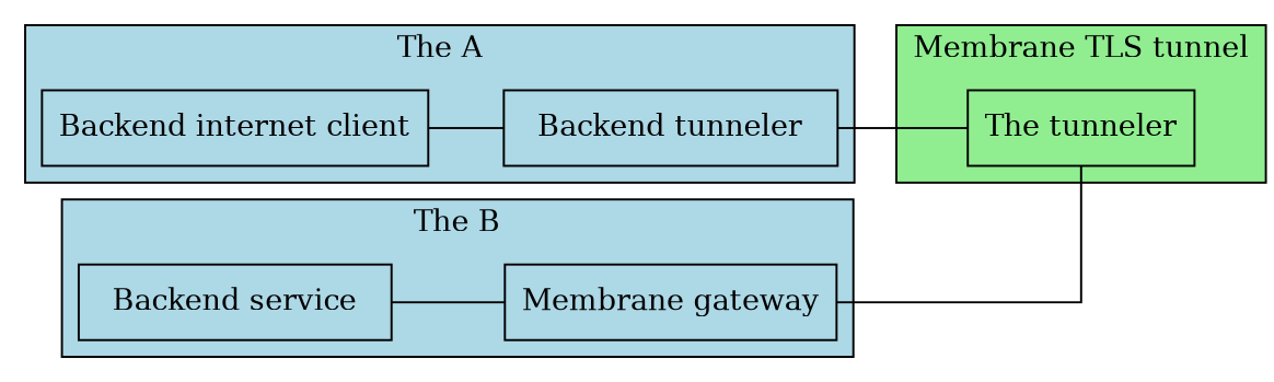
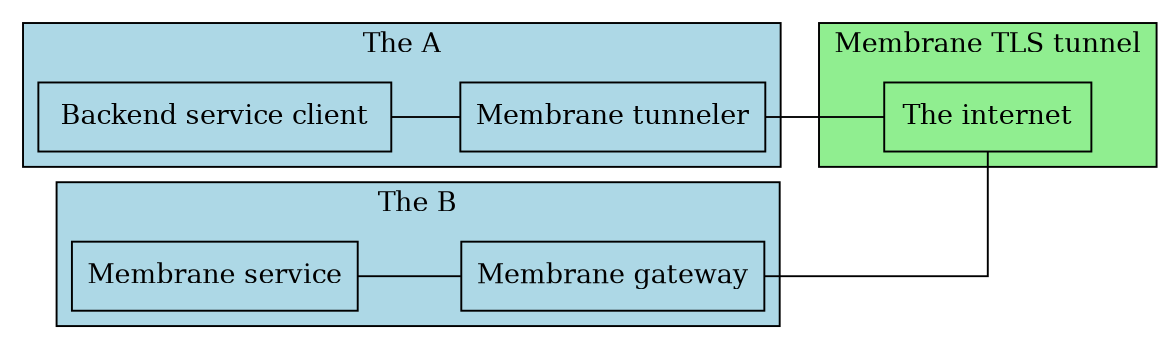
  graph {
    compound=true
    rankdir=LR
    splines=ortho
    node [shape=box]
-   "Backend service client" [label="Backend internet client"]
-   "Membrane tunneler" [label="Backend tunneler"]
-   "The internet" [label="The tunneler"]
-   "Backend service"
+   "Backend service client"
+   "Membrane tunneler"
+   "The internet"
+   "Backend service" [label="Membrane service"]
    "Membrane gateway"
    subgraph cluster_1 {
      bgcolor=lightblue
      label="The A"
      "Backend service client"
      "Membrane tunneler"
    }
    subgraph cluster_2 {
      bgcolor=lightgreen
      label="Membrane TLS tunnel"
      "The internet"
    }
    subgraph cluster_3 {
      bgcolor=lightblue
      label="The B"
      "Backend service"
      "Membrane gateway"
    }
    "Backend service client" -- "Membrane tunneler" [weight=10]
    "Membrane tunneler" -- "The internet" [weight=10]
    "Backend service" -- "Membrane gateway"
    "Membrane gateway" -- "The internet"
  }
